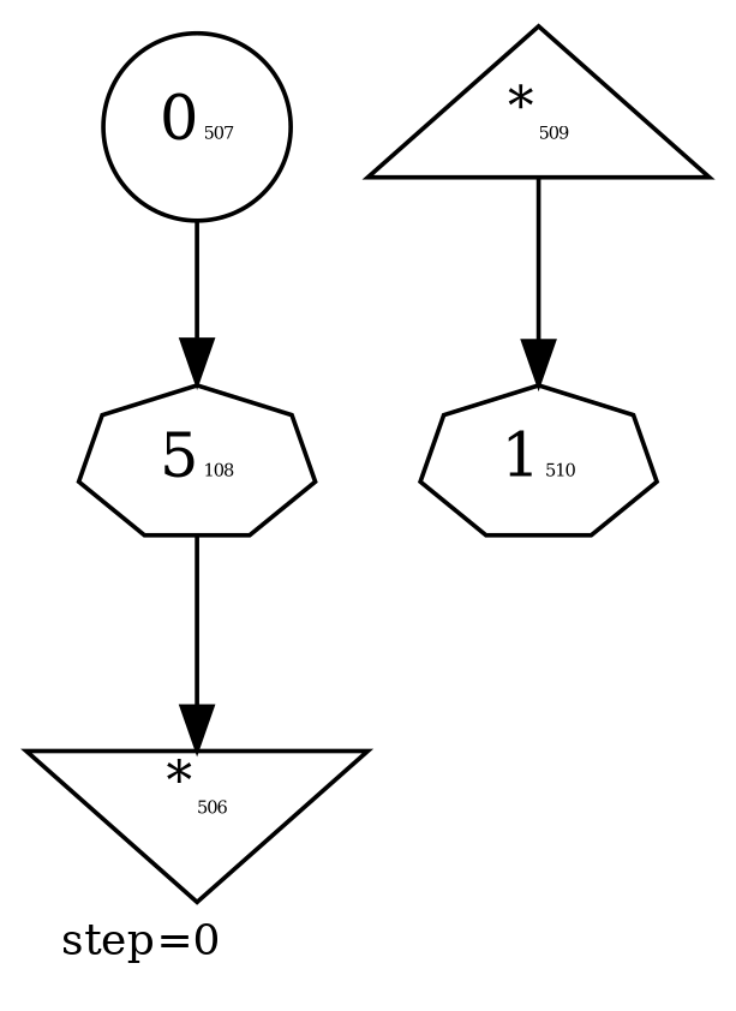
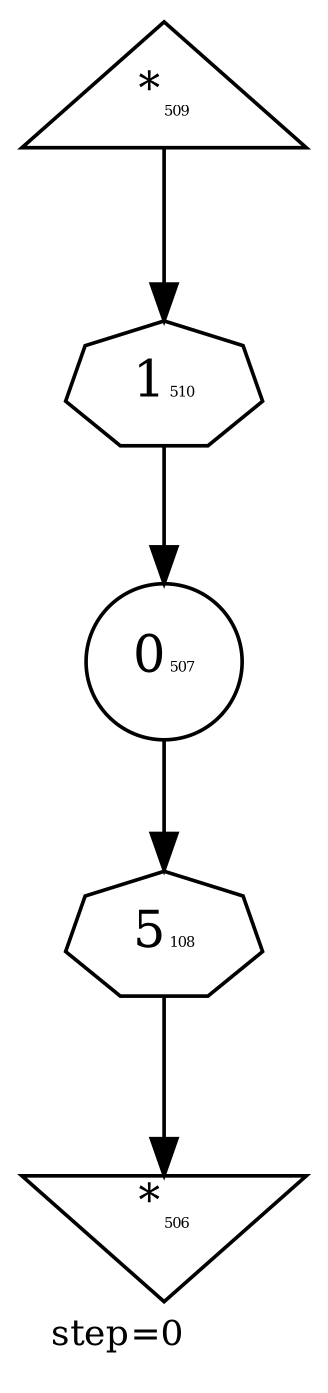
  digraph {
    fontsize=10
    label="step=0"
    labeljust=left
    labelloc=bottom
    node [color=black labelfontcolor=black peripheries=1 shape=septagon]
    edge [color=black]
    n1 [label=<<SUP>*</SUP><FONT POINT-SIZE='4'>506</FONT>> shape=invtriangle]
    n2 [label=<0<FONT POINT-SIZE='4'>507</FONT>> shape=circle]
    n3 [label=<5<FONT POINT-SIZE='4'>108</FONT>> labelfontcolor=""]
    n4 [label=<<SUP>*</SUP><FONT POINT-SIZE='4'>509</FONT>> shape=triangle]
    n5 [label=<1<FONT POINT-SIZE='4'>510</FONT>> labelfontcolor=""]
    n2 -> n3
    n3 -> n1
    n4 -> n5
+   n5 -> n2
  }
